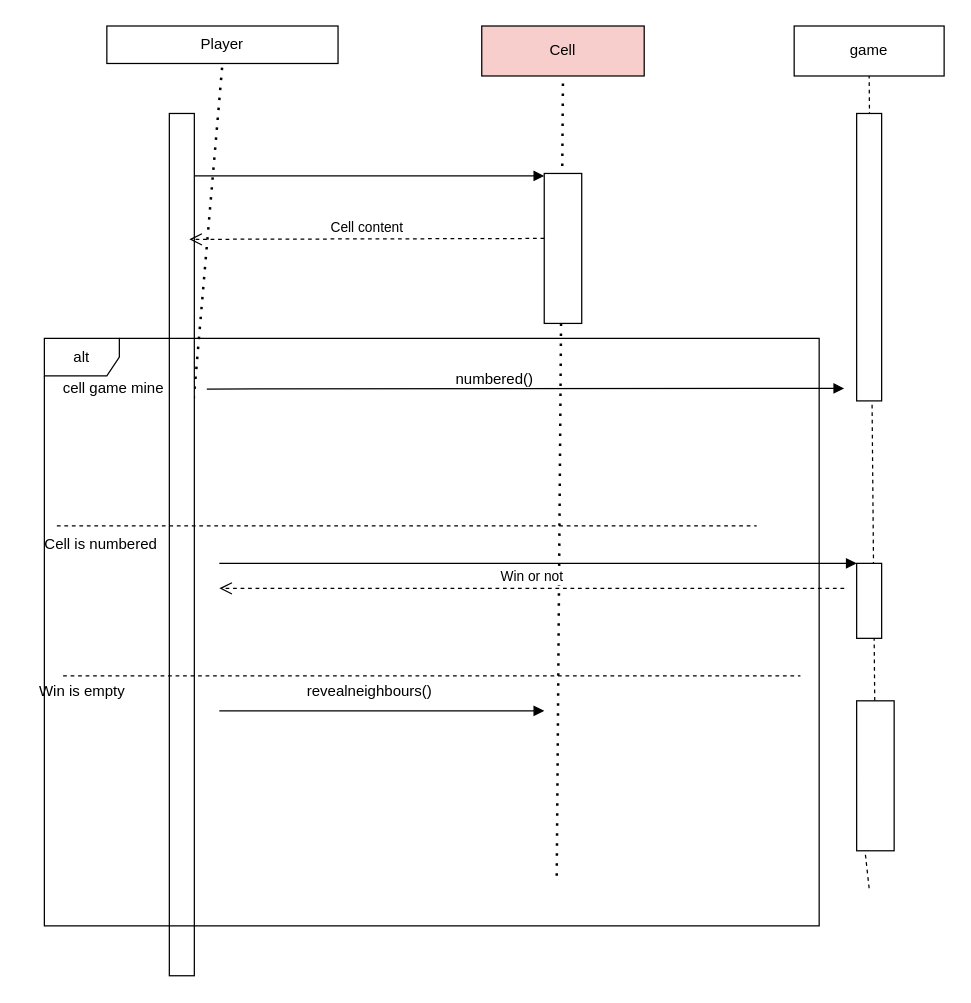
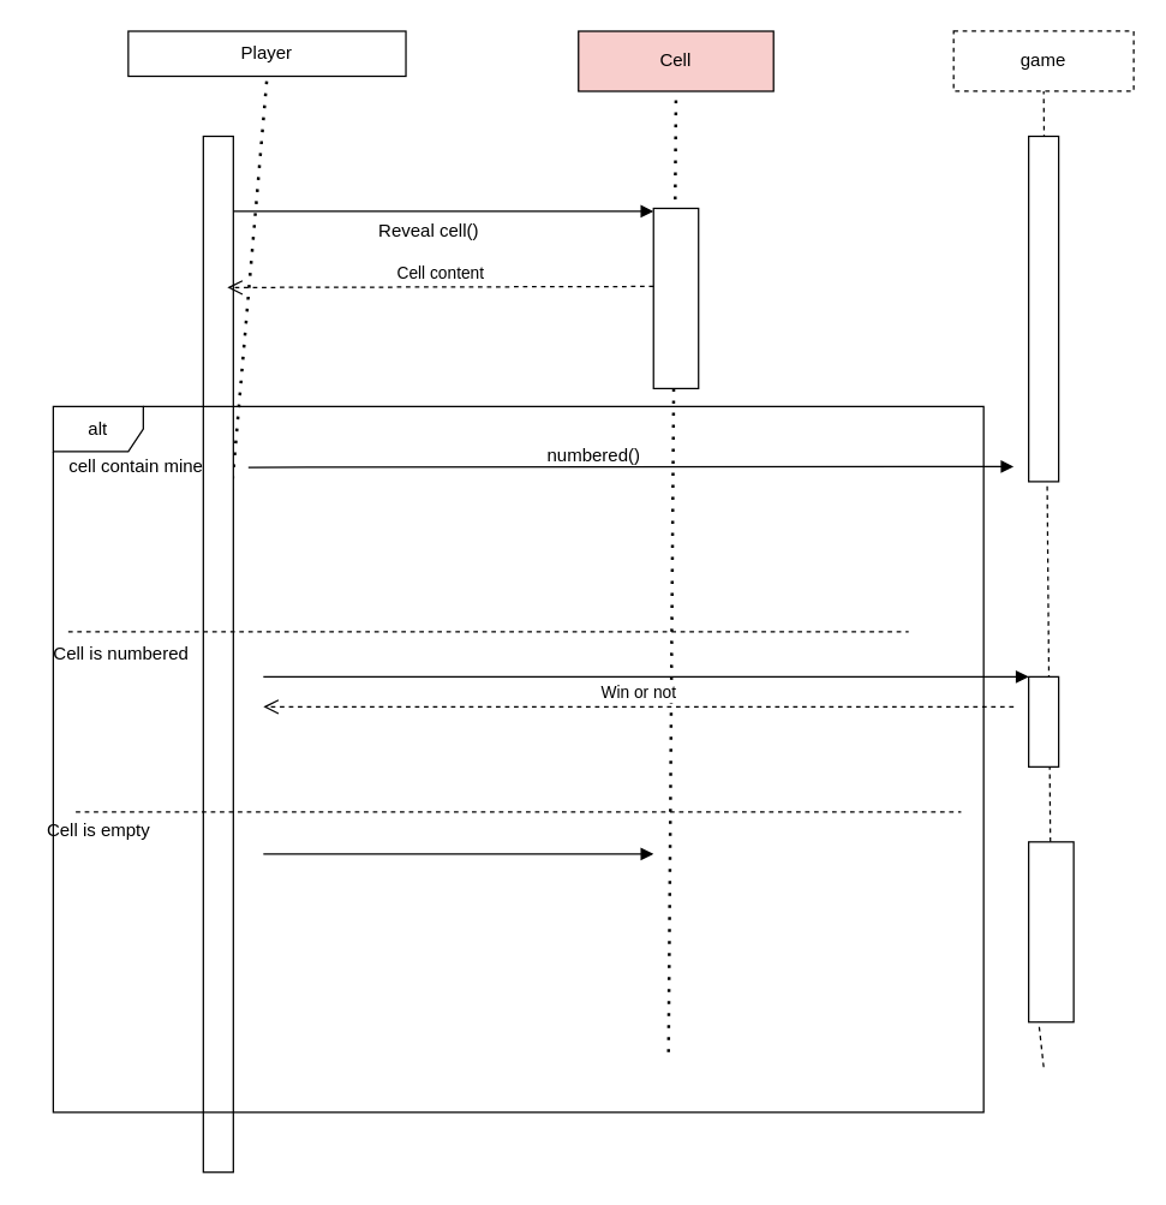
  <mxCell id="0" />
  <mxCell id="1" parent="0" />
  <mxCell id="2" value="Player" style="rounded=0;whiteSpace=wrap;html=1;" vertex="1" parent="1"><mxGeometry x="85" y="20" width="185" height="30" as="geometry" /></mxCell>
  <mxCell id="3" value="Cell" style="rounded=0;whiteSpace=wrap;html=1;fillColor=#f8cecc;" vertex="1" parent="1"><mxGeometry x="385" y="20" width="130" height="40" as="geometry" /></mxCell>
  <mxCell id="4" value="" style="endArrow=none;dashed=1;html=1;dashPattern=1 3;strokeWidth=2;rounded=0;entryX=0.5;entryY=1;entryDx=0;entryDy=0;" edge="1" parent="1" target="2"><mxGeometry width="50" height="50" relative="1" as="geometry"><mxPoint x="145" y="430" as="sourcePoint" /><mxPoint x="385" y="220" as="targetPoint" /></mxGeometry></mxCell>
  <mxCell id="5" value="" style="endArrow=none;dashed=1;html=1;dashPattern=1 3;strokeWidth=2;rounded=0;entryX=0.5;entryY=1;entryDx=0;entryDy=0;" edge="1" parent="1" target="3"><mxGeometry width="50" height="50" relative="1" as="geometry"><mxPoint x="445" y="700" as="sourcePoint" /><mxPoint x="385" y="220" as="targetPoint" /></mxGeometry></mxCell>
  <mxCell id="6" value="" style="html=1;verticalAlign=bottom;labelBackgroundColor=none;endArrow=block;endFill=1;rounded=0;" edge="1" parent="1"><mxGeometry width="160" relative="1" as="geometry"><mxPoint x="155" y="140" as="sourcePoint" /><mxPoint x="435" y="140" as="targetPoint" /></mxGeometry></mxCell>
  <mxCell id="7" value="" style="rounded=0;whiteSpace=wrap;html=1;direction=south;" vertex="1" parent="1"><mxGeometry x="135" y="90" width="20" height="690" as="geometry" /></mxCell>
+ <mxCell id="8" value="Reveal cell()" style="text;html=1;align=center;verticalAlign=middle;resizable=0;points=[];autosize=1;strokeColor=none;fillColor=none;" vertex="1" parent="1"><mxGeometry x="240" y="138" width="90" height="30" as="geometry" /></mxCell>
  <mxCell id="9" value="" style="rounded=0;whiteSpace=wrap;html=1;direction=south;" vertex="1" parent="1"><mxGeometry x="435" y="138" width="30" height="120" as="geometry" /></mxCell>
  <mxCell id="10" value="Cell content" style="html=1;verticalAlign=bottom;endArrow=open;dashed=1;endSize=8;curved=0;rounded=0;entryX=0.146;entryY=0.2;entryDx=0;entryDy=0;entryPerimeter=0;" edge="1" parent="1" target="7"><mxGeometry relative="1" as="geometry"><mxPoint x="435" y="190" as="sourcePoint" /><mxPoint x="355" y="190" as="targetPoint" /></mxGeometry></mxCell>
  <mxCell id="11" value="alt" style="shape=umlFrame;whiteSpace=wrap;html=1;pointerEvents=0;" vertex="1" parent="1"><mxGeometry x="35" y="270" width="620" height="470" as="geometry" /></mxCell>
- <mxCell id="12" value="cell game mine" style="text;html=1;align=center;verticalAlign=middle;resizable=0;points=[];autosize=1;strokeColor=none;fillColor=none;" vertex="1" parent="1"><mxGeometry x="35" y="295" width="110" height="30" as="geometry" /></mxCell>
- <mxCell id="13" value="game" style="rounded=0;whiteSpace=wrap;html=1;" vertex="1" parent="1"><mxGeometry x="635" y="20" width="120" height="40" as="geometry" /></mxCell>
+ <mxCell id="12" value="cell contain mine" style="text;html=1;align=center;verticalAlign=middle;resizable=0;points=[];autosize=1;strokeColor=none;fillColor=none;" vertex="1" parent="1"><mxGeometry x="35" y="295" width="110" height="30" as="geometry" /></mxCell>
+ <mxCell id="13" value="game" style="rounded=0;whiteSpace=wrap;html=1;dashed=1;" vertex="1" parent="1"><mxGeometry x="635" y="20" width="120" height="40" as="geometry" /></mxCell>
  <mxCell id="14" value="" style="endArrow=none;dashed=1;html=1;rounded=0;entryX=0.5;entryY=1;entryDx=0;entryDy=0;" edge="1" parent="1" source="28" target="13"><mxGeometry width="50" height="50" relative="1" as="geometry"><mxPoint x="695" y="710" as="sourcePoint" /><mxPoint x="725" y="100" as="targetPoint" /><Array as="points" /></mxGeometry></mxCell>
  <mxCell id="15" value="" style="rounded=0;whiteSpace=wrap;html=1;direction=south;" vertex="1" parent="1"><mxGeometry x="685" y="90" width="20" height="230" as="geometry" /></mxCell>
  <mxCell id="16" value="" style="html=1;verticalAlign=bottom;labelBackgroundColor=none;endArrow=block;endFill=1;rounded=0;" edge="1" parent="1"><mxGeometry width="160" relative="1" as="geometry"><mxPoint x="165" y="310.5" as="sourcePoint" /><mxPoint x="675" y="310" as="targetPoint" /></mxGeometry></mxCell>
  <mxCell id="17" value="numbered()" style="text;html=1;align=center;verticalAlign=middle;resizable=0;points=[];autosize=1;strokeColor=none;fillColor=none;" vertex="1" parent="1"><mxGeometry x="355" y="288" width="80" height="30" as="geometry" /></mxCell>
  <mxCell id="18" value="" style="endArrow=none;dashed=1;html=1;rounded=0;" edge="1" parent="1"><mxGeometry width="50" height="50" relative="1" as="geometry"><mxPoint x="45" y="420" as="sourcePoint" /><mxPoint x="605" y="420" as="targetPoint" /></mxGeometry></mxCell>
  <mxCell id="19" value="Cell is numbered" style="text;html=1;align=center;verticalAlign=middle;resizable=0;points=[];autosize=1;strokeColor=none;fillColor=none;" vertex="1" parent="1"><mxGeometry x="25" y="420" width="110" height="30" as="geometry" /></mxCell>
  <mxCell id="20" value="" style="html=1;verticalAlign=bottom;labelBackgroundColor=none;endArrow=block;endFill=1;rounded=0;" edge="1" parent="1"><mxGeometry width="160" relative="1" as="geometry"><mxPoint x="175" y="450" as="sourcePoint" /><mxPoint x="685" y="450" as="targetPoint" /></mxGeometry></mxCell>
  <mxCell id="21" value="Win or not" style="html=1;verticalAlign=bottom;endArrow=open;dashed=1;endSize=8;curved=0;rounded=0;" edge="1" parent="1"><mxGeometry relative="1" as="geometry"><mxPoint x="675" y="470" as="sourcePoint" /><mxPoint x="175" y="470" as="targetPoint" /></mxGeometry></mxCell>
  <mxCell id="22" value="" style="endArrow=none;dashed=1;html=1;rounded=0;" edge="1" parent="1"><mxGeometry width="50" height="50" relative="1" as="geometry"><mxPoint x="50" y="540" as="sourcePoint" /><mxPoint x="640" y="540" as="targetPoint" /></mxGeometry></mxCell>
  <mxCell id="23" value="" style="rounded=0;whiteSpace=wrap;html=1;direction=south;" vertex="1" parent="1"><mxGeometry x="685" y="450" width="20" height="60" as="geometry" /></mxCell>
- <mxCell id="24" value="Win is empty" style="text;html=1;align=center;verticalAlign=middle;resizable=0;points=[];autosize=1;strokeColor=none;fillColor=none;" vertex="1" parent="1"><mxGeometry x="20" y="538" width="90" height="30" as="geometry" /></mxCell>
+ <mxCell id="24" value="Cell is empty" style="text;html=1;align=center;verticalAlign=middle;resizable=0;points=[];autosize=1;strokeColor=none;fillColor=none;" vertex="1" parent="1"><mxGeometry x="20" y="538" width="90" height="30" as="geometry" /></mxCell>
  <mxCell id="25" value="" style="html=1;verticalAlign=bottom;labelBackgroundColor=none;endArrow=block;endFill=1;rounded=0;" edge="1" parent="1"><mxGeometry width="160" relative="1" as="geometry"><mxPoint x="175" y="568" as="sourcePoint" /><mxPoint x="435" y="568" as="targetPoint" /></mxGeometry></mxCell>
- <mxCell id="26" value="revealneighbours()" style="text;html=1;align=center;verticalAlign=middle;resizable=0;points=[];autosize=1;strokeColor=none;fillColor=none;" vertex="1" parent="1"><mxGeometry x="235" y="538" width="120" height="30" as="geometry" /></mxCell>
  <mxCell id="27" value="" style="endArrow=none;dashed=1;html=1;rounded=0;entryX=0.5;entryY=1;entryDx=0;entryDy=0;" edge="1" parent="1" target="28"><mxGeometry width="50" height="50" relative="1" as="geometry"><mxPoint x="695" y="710" as="sourcePoint" /><mxPoint x="695" y="60" as="targetPoint" /><Array as="points" /></mxGeometry></mxCell>
  <mxCell id="28" value="" style="rounded=0;whiteSpace=wrap;html=1;direction=south;" vertex="1" parent="1"><mxGeometry x="685" y="560" width="30" height="120" as="geometry" /></mxCell>
